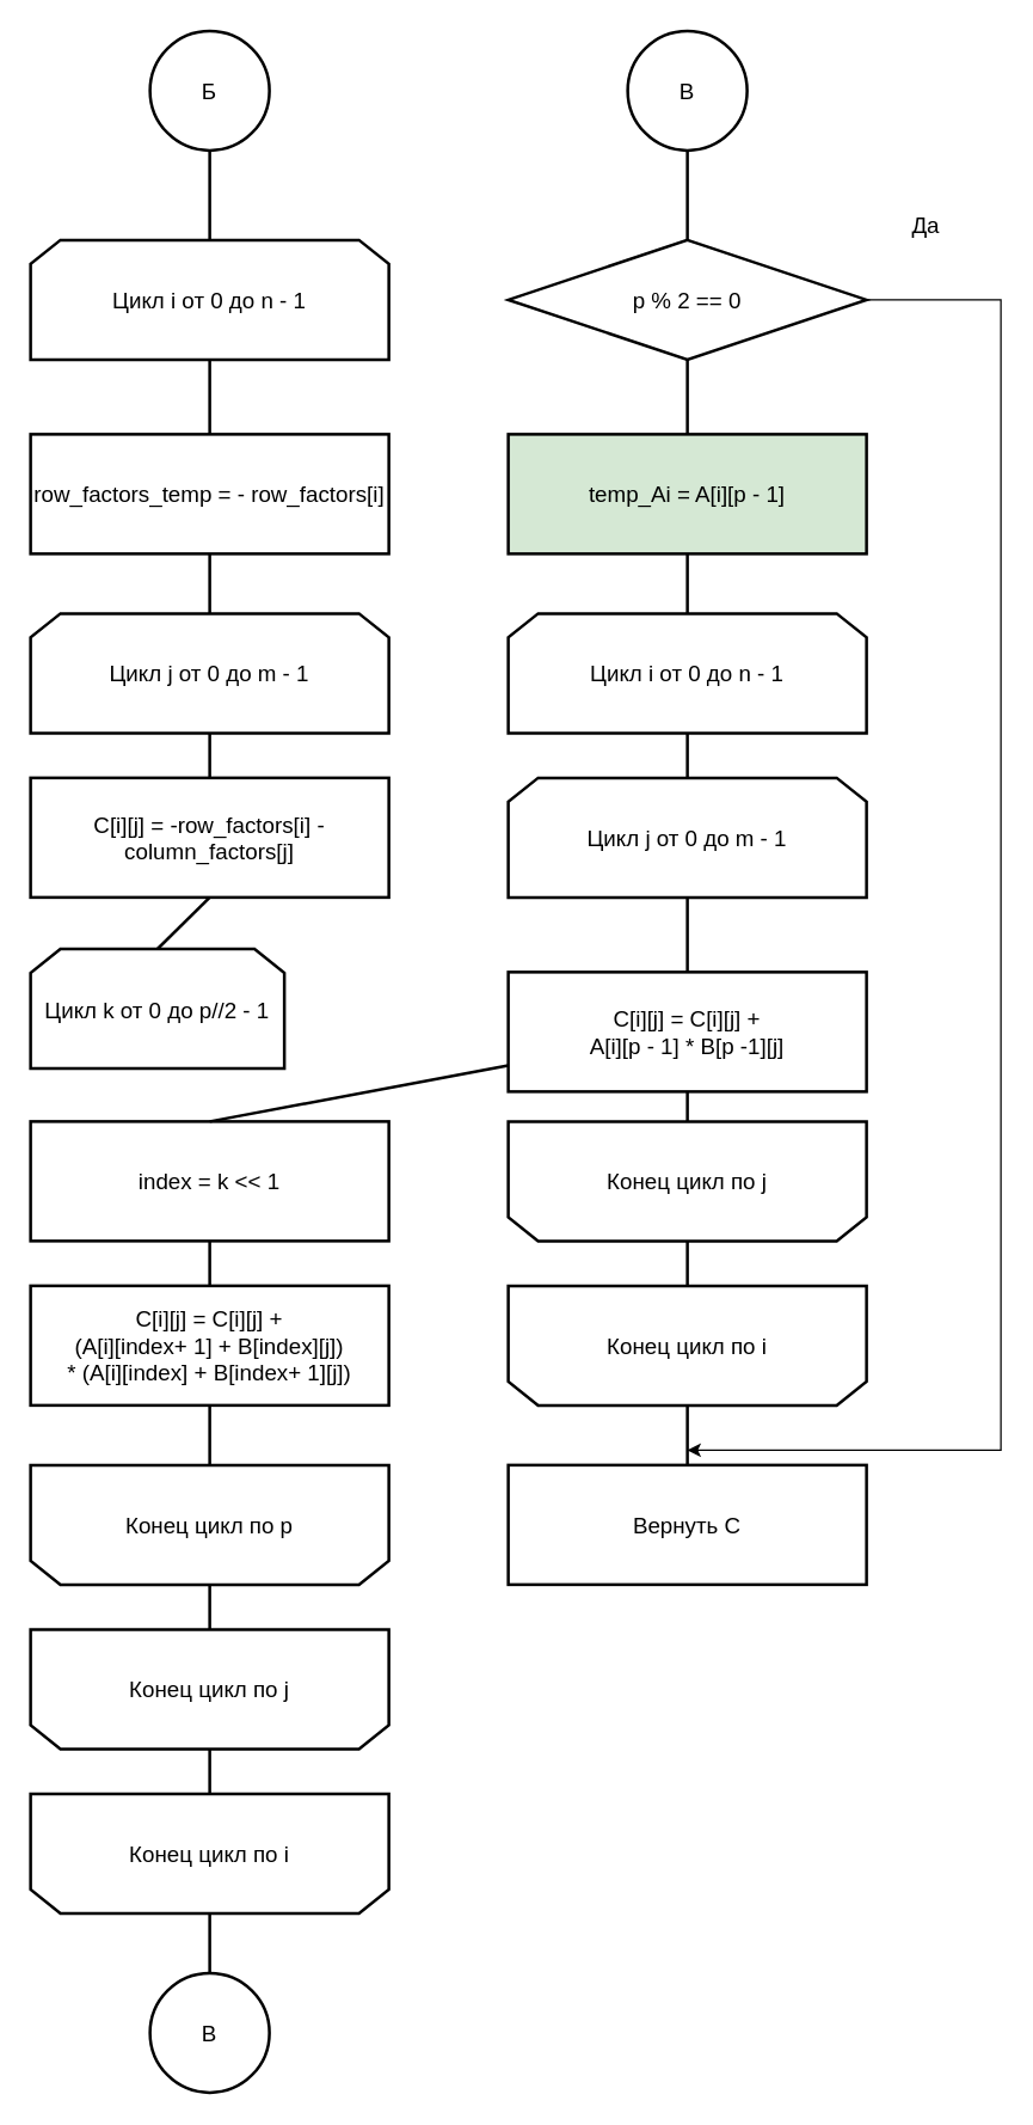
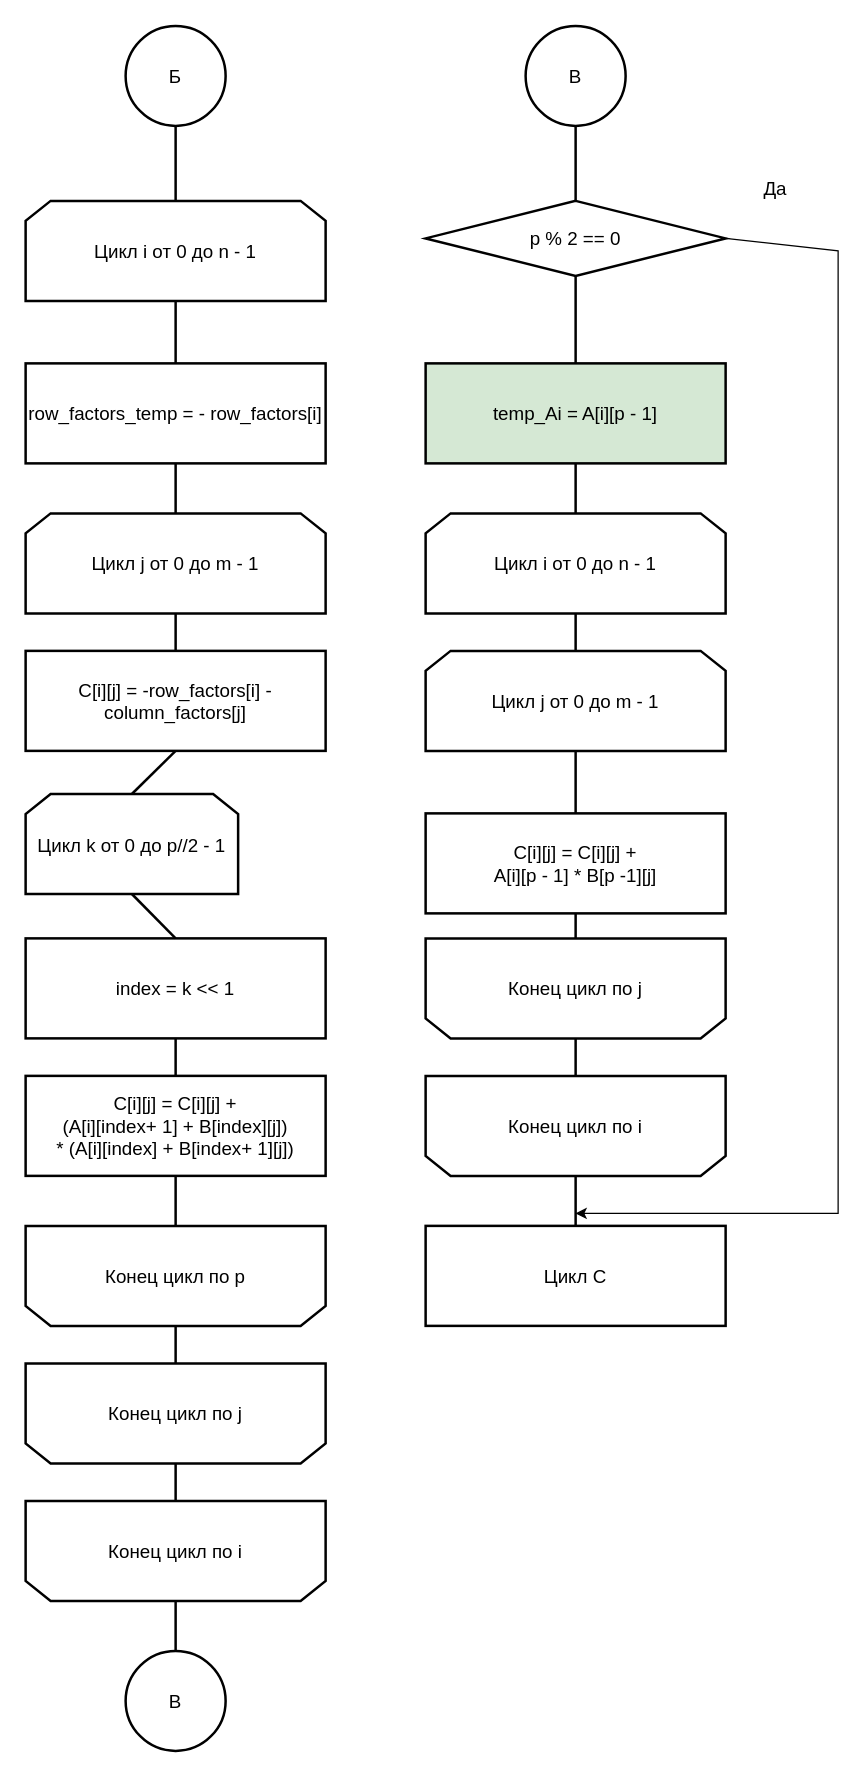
  <mxCell id="0" />
  <mxCell id="1" parent="0" />
  <mxCell id="2" value="Цикл i от 0 до n - 1" style="shape=loopLimit;whiteSpace=wrap;html=1;strokeWidth=2;fontSize=15;" parent="1" vertex="1"><mxGeometry x="20" y="160" width="240" height="80" as="geometry" /></mxCell>
  <mxCell id="3" value="Цикл j от 0 до m - 1" style="shape=loopLimit;whiteSpace=wrap;html=1;strokeWidth=2;fontSize=15;" parent="1" vertex="1"><mxGeometry x="20" y="410" width="240" height="80" as="geometry" /></mxCell>
  <mxCell id="4" value="Цикл k от 0 до p//2 - 1" style="shape=loopLimit;whiteSpace=wrap;html=1;strokeWidth=2;fontSize=15;" parent="1" vertex="1"><mxGeometry x="20" y="634.5" width="170" height="80" as="geometry" /></mxCell>
  <mxCell id="5" value="&lt;font style=&quot;font-size: 15px;&quot;&gt;C[i][j] = C[i][j] + &lt;br style=&quot;font-size: 15px;&quot;&gt;(A[i][index+ 1] + B[index][j]) &lt;br style=&quot;font-size: 15px;&quot;&gt;* (A[i][index] + B[index+ 1][j])&lt;br style=&quot;font-size: 15px;&quot;&gt;&lt;/font&gt;" style="rounded=0;whiteSpace=wrap;html=1;strokeWidth=2;fontSize=15;" parent="1" vertex="1"><mxGeometry x="20" y="860" width="240" height="80" as="geometry" /></mxCell>
  <mxCell id="6" value="Конец цикл по p" style="shape=loopLimit;whiteSpace=wrap;html=1;strokeWidth=2;direction=west;fontSize=15;" parent="1" vertex="1"><mxGeometry x="20" y="980" width="240" height="80" as="geometry" /></mxCell>
  <mxCell id="7" value="Конец цикл по j" style="shape=loopLimit;whiteSpace=wrap;html=1;strokeWidth=2;direction=west;fontSize=15;" parent="1" vertex="1"><mxGeometry x="20" y="1090" width="240" height="80" as="geometry" /></mxCell>
  <mxCell id="8" value="Конец цикл по i" style="shape=loopLimit;whiteSpace=wrap;html=1;strokeWidth=2;direction=west;fontSize=15;" parent="1" vertex="1"><mxGeometry x="20" y="1200" width="240" height="80" as="geometry" /></mxCell>
  <mxCell id="9" value="Б" style="ellipse;whiteSpace=wrap;html=1;aspect=fixed;strokeWidth=2;fontSize=15;" parent="1" vertex="1"><mxGeometry x="100" y="20" width="80" height="80" as="geometry" /></mxCell>
  <mxCell id="10" value="&lt;font style=&quot;font-size: 15px;&quot;&gt;C[i][j] = -row_factors[i] - column_factors[j]&lt;br style=&quot;font-size: 15px;&quot;&gt;&lt;/font&gt;" style="rounded=0;whiteSpace=wrap;html=1;strokeWidth=2;fontSize=15;" parent="1" vertex="1"><mxGeometry x="20" y="520" width="240" height="80" as="geometry" /></mxCell>
  <mxCell id="11" value="В" style="ellipse;whiteSpace=wrap;html=1;aspect=fixed;strokeWidth=2;fontSize=15;" parent="1" vertex="1"><mxGeometry x="420" y="20" width="80" height="80" as="geometry" /></mxCell>
- <mxCell id="12" value="p % 2 == 0" style="rhombus;whiteSpace=wrap;html=1;strokeWidth=2;fontSize=15;" parent="1" vertex="1"><mxGeometry x="340" y="160" width="240" height="80" as="geometry" /></mxCell>
+ <mxCell id="12" value="p % 2 == 0" style="rhombus;whiteSpace=wrap;html=1;strokeWidth=2;fontSize=15;" parent="1" vertex="1"><mxGeometry x="340" y="160" width="240" height="60" as="geometry" /></mxCell>
  <mxCell id="13" value="Цикл i от 0 до n - 1" style="shape=loopLimit;whiteSpace=wrap;html=1;strokeWidth=2;fontSize=15;" parent="1" vertex="1"><mxGeometry x="340" y="410" width="240" height="80" as="geometry" /></mxCell>
  <mxCell id="14" value="Цикл j от 0 до m - 1" style="shape=loopLimit;whiteSpace=wrap;html=1;strokeWidth=2;fontSize=15;" parent="1" vertex="1"><mxGeometry x="340" y="520" width="240" height="80" as="geometry" /></mxCell>
  <mxCell id="15" value="&lt;font style=&quot;font-size: 15px;&quot;&gt;C[i][j] = C[i][j] + &lt;br style=&quot;font-size: 15px;&quot;&gt;A[i][p - 1] * B[p -1][j]&lt;br style=&quot;font-size: 15px;&quot;&gt;&lt;/font&gt;" style="rounded=0;whiteSpace=wrap;html=1;strokeWidth=2;fontSize=15;" parent="1" vertex="1"><mxGeometry x="340" y="650" width="240" height="80" as="geometry" /></mxCell>
  <mxCell id="16" value="Конец цикл по j" style="shape=loopLimit;whiteSpace=wrap;html=1;strokeWidth=2;direction=west;fontSize=15;" parent="1" vertex="1"><mxGeometry x="340" y="750" width="240" height="80" as="geometry" /></mxCell>
  <mxCell id="17" value="Конец цикл по i" style="shape=loopLimit;whiteSpace=wrap;html=1;strokeWidth=2;direction=west;fontSize=15;" parent="1" vertex="1"><mxGeometry x="340" y="860" width="240" height="80" as="geometry" /></mxCell>
- <mxCell id="18" value="&lt;font style=&quot;font-size: 15px;&quot;&gt;Вернуть С&lt;br style=&quot;font-size: 15px;&quot;&gt;&lt;/font&gt;" style="rounded=0;whiteSpace=wrap;html=1;strokeWidth=2;fontSize=15;" parent="1" vertex="1"><mxGeometry x="340" y="980" width="240" height="80" as="geometry" /></mxCell>
+ <mxCell id="18" value="&lt;font style=&quot;font-size: 15px;&quot;&gt;Цикл С&lt;br style=&quot;font-size: 15px;&quot;&gt;&lt;/font&gt;" style="rounded=0;whiteSpace=wrap;html=1;strokeWidth=2;fontSize=15;" parent="1" vertex="1"><mxGeometry x="340" y="980" width="240" height="80" as="geometry" /></mxCell>
  <mxCell id="19" value="В" style="ellipse;whiteSpace=wrap;html=1;aspect=fixed;strokeWidth=2;fontSize=15;" parent="1" vertex="1"><mxGeometry x="100" y="1320" width="80" height="80" as="geometry" /></mxCell>
  <mxCell id="20" value="&lt;font style=&quot;font-size: 15px;&quot;&gt;row_factors_temp = - row_factors[i]&lt;br style=&quot;font-size: 15px;&quot;&gt;&lt;/font&gt;" style="rounded=0;whiteSpace=wrap;html=1;strokeWidth=2;fontSize=15;" parent="1" vertex="1"><mxGeometry x="20" y="290" width="240" height="80" as="geometry" /></mxCell>
  <mxCell id="21" value="&lt;font style=&quot;font-size: 15px;&quot;&gt;index = k &amp;lt;&amp;lt; 1&lt;br style=&quot;font-size: 15px;&quot;&gt;&lt;/font&gt;" style="rounded=0;whiteSpace=wrap;html=1;strokeWidth=2;fontSize=15;" parent="1" vertex="1"><mxGeometry x="20" y="750" width="240" height="80" as="geometry" /></mxCell>
  <mxCell id="22" value="&lt;font style=&quot;font-size: 15px;&quot;&gt;temp_Ai = A[i][p - 1]&lt;br style=&quot;font-size: 15px;&quot;&gt;&lt;/font&gt;" style="rounded=0;whiteSpace=wrap;html=1;strokeWidth=2;fontSize=15;fillColor=#d5e8d4;" parent="1" vertex="1"><mxGeometry x="340" y="290" width="240" height="80" as="geometry" /></mxCell>
  <mxCell id="23" value="" style="endArrow=none;html=1;rounded=0;strokeWidth=2;fontSize=15;entryX=0.5;entryY=1;entryDx=0;entryDy=0;exitX=0.5;exitY=0;exitDx=0;exitDy=0;" parent="1" source="2" target="9" edge="1"><mxGeometry width="50" height="50" relative="1" as="geometry"><mxPoint x="-30" y="250" as="sourcePoint" /><mxPoint x="20" y="200" as="targetPoint" /></mxGeometry></mxCell>
  <mxCell id="24" value="" style="endArrow=none;html=1;rounded=0;strokeWidth=2;fontSize=15;entryX=0.5;entryY=1;entryDx=0;entryDy=0;exitX=0.5;exitY=0;exitDx=0;exitDy=0;" parent="1" source="20" target="2" edge="1"><mxGeometry width="50" height="50" relative="1" as="geometry"><mxPoint x="-30" y="250" as="sourcePoint" /><mxPoint x="20" y="200" as="targetPoint" /></mxGeometry></mxCell>
  <mxCell id="25" value="" style="endArrow=none;html=1;rounded=0;strokeWidth=2;fontSize=15;entryX=0.5;entryY=1;entryDx=0;entryDy=0;exitX=0.5;exitY=0;exitDx=0;exitDy=0;" parent="1" source="3" target="20" edge="1"><mxGeometry width="50" height="50" relative="1" as="geometry"><mxPoint x="140" y="400" as="sourcePoint" /><mxPoint x="20" y="200" as="targetPoint" /></mxGeometry></mxCell>
  <mxCell id="26" value="" style="endArrow=none;html=1;rounded=0;strokeWidth=2;fontSize=15;entryX=0.5;entryY=1;entryDx=0;entryDy=0;exitX=0.5;exitY=0;exitDx=0;exitDy=0;" parent="1" source="10" target="3" edge="1"><mxGeometry width="50" height="50" relative="1" as="geometry"><mxPoint x="-30" y="250" as="sourcePoint" /><mxPoint x="20" y="200" as="targetPoint" /></mxGeometry></mxCell>
  <mxCell id="27" value="" style="endArrow=none;html=1;rounded=0;strokeWidth=2;fontSize=15;entryX=0.5;entryY=1;entryDx=0;entryDy=0;exitX=0.5;exitY=0;exitDx=0;exitDy=0;" parent="1" source="12" target="11" edge="1"><mxGeometry width="50" height="50" relative="1" as="geometry"><mxPoint x="370" as="sourcePoint" y="130" /><mxPoint x="420" y="80" as="targetPoint" /></mxGeometry></mxCell>
  <mxCell id="28" value="" style="endArrow=none;html=1;rounded=0;strokeWidth=2;fontSize=15;exitX=0.5;exitY=1;exitDx=0;exitDy=0;entryX=0.5;entryY=0;entryDx=0;entryDy=0;" parent="1" source="12" target="22" edge="1"><mxGeometry width="50" height="50" relative="1" as="geometry"><mxPoint x="-30" y="250" as="sourcePoint" /><mxPoint x="20" y="200" as="targetPoint" /></mxGeometry></mxCell>
  <mxCell id="29" value="" style="endArrow=none;html=1;rounded=0;strokeWidth=2;fontSize=15;entryX=0.5;entryY=1;entryDx=0;entryDy=0;exitX=0.5;exitY=0;exitDx=0;exitDy=0;" parent="1" source="4" target="10" edge="1"><mxGeometry width="50" height="50" relative="1" as="geometry"><mxPoint x="-30" y="250" as="sourcePoint" /><mxPoint x="20" y="200" as="targetPoint" /></mxGeometry></mxCell>
  <mxCell id="30" value="" style="endArrow=none;html=1;rounded=0;strokeWidth=2;fontSize=15;entryX=0.5;entryY=0;entryDx=0;entryDy=0;exitX=0.5;exitY=1;exitDx=0;exitDy=0;" parent="1" source="7" target="6" edge="1"><mxGeometry width="50" height="50" relative="1" as="geometry"><mxPoint x="-30" y="620" as="sourcePoint" /><mxPoint x="20" y="570" as="targetPoint" /></mxGeometry></mxCell>
  <mxCell id="31" value="" style="endArrow=none;html=1;rounded=0;strokeWidth=2;fontSize=15;exitX=0.5;exitY=1;exitDx=0;exitDy=0;entryX=0.5;entryY=1;entryDx=0;entryDy=0;" parent="1" source="5" target="6" edge="1"><mxGeometry width="50" height="50" relative="1" as="geometry"><mxPoint x="-30" y="620" as="sourcePoint" /><mxPoint x="20" y="570" as="targetPoint" /></mxGeometry></mxCell>
  <mxCell id="32" value="" style="endArrow=none;html=1;rounded=0;strokeWidth=2;fontSize=15;exitX=0.5;exitY=1;exitDx=0;exitDy=0;entryX=0.5;entryY=0;entryDx=0;entryDy=0;" parent="1" source="21" target="5" edge="1"><mxGeometry width="50" height="50" relative="1" as="geometry"><mxPoint x="-30" y="620" as="sourcePoint" /><mxPoint x="20" y="570" as="targetPoint" /></mxGeometry></mxCell>
- <mxCell id="33" value="" style="endArrow=none;html=1;rounded=0;strokeWidth=2;fontSize=15;exitX=0.5;exitY=0;exitDx=0;exitDy=0;" parent="1" source="21" target="15" edge="1"><mxGeometry width="50" height="50" relative="1" as="geometry"><mxPoint x="-30" y="620" as="sourcePoint" /><mxPoint x="20" y="570" as="targetPoint" /></mxGeometry></mxCell>
+ <mxCell id="33" value="" style="endArrow=none;html=1;rounded=0;strokeWidth=2;fontSize=15;entryX=0.5;entryY=1;entryDx=0;entryDy=0;exitX=0.5;exitY=0;exitDx=0;exitDy=0;" parent="1" source="21" target="4" edge="1"><mxGeometry width="50" height="50" relative="1" as="geometry"><mxPoint x="-30" y="620" as="sourcePoint" /><mxPoint x="20" y="570" as="targetPoint" /></mxGeometry></mxCell>
  <mxCell id="34" value="" style="endArrow=none;html=1;rounded=0;strokeWidth=2;fontSize=15;exitX=0.5;exitY=0;exitDx=0;exitDy=0;entryX=0.5;entryY=0;entryDx=0;entryDy=0;" parent="1" source="8" target="19" edge="1"><mxGeometry width="50" height="50" relative="1" as="geometry"><mxPoint x="-30" y="980" as="sourcePoint" /><mxPoint x="20" y="930" as="targetPoint" /></mxGeometry></mxCell>
  <mxCell id="35" value="" style="endArrow=none;html=1;rounded=0;strokeWidth=2;fontSize=15;entryX=0.5;entryY=0;entryDx=0;entryDy=0;exitX=0.5;exitY=1;exitDx=0;exitDy=0;" parent="1" source="8" target="7" edge="1"><mxGeometry width="50" height="50" relative="1" as="geometry"><mxPoint x="-30" y="980" as="sourcePoint" /><mxPoint x="20" y="930" as="targetPoint" /></mxGeometry></mxCell>
  <mxCell id="36" value="" style="endArrow=none;html=1;rounded=0;strokeWidth=2;fontSize=15;entryX=0.5;entryY=1;entryDx=0;entryDy=0;exitX=0.5;exitY=0;exitDx=0;exitDy=0;" parent="1" source="15" target="14" edge="1"><mxGeometry width="50" height="50" relative="1" as="geometry"><mxPoint x="460" y="630" as="sourcePoint" /><mxPoint x="20" y="200" as="targetPoint" /></mxGeometry></mxCell>
  <mxCell id="37" value="" style="endArrow=none;html=1;rounded=0;strokeWidth=2;fontSize=15;entryX=0.5;entryY=1;entryDx=0;entryDy=0;exitX=0.5;exitY=0;exitDx=0;exitDy=0;" parent="1" source="14" target="13" edge="1"><mxGeometry width="50" height="50" relative="1" as="geometry"><mxPoint x="-30" y="250" as="sourcePoint" /><mxPoint x="20" y="200" as="targetPoint" /></mxGeometry></mxCell>
  <mxCell id="38" value="" style="endArrow=none;html=1;rounded=0;strokeWidth=2;fontSize=15;entryX=0.5;entryY=1;entryDx=0;entryDy=0;exitX=0.5;exitY=0;exitDx=0;exitDy=0;" parent="1" source="13" target="22" edge="1"><mxGeometry width="50" height="50" relative="1" as="geometry"><mxPoint x="-30" y="250" as="sourcePoint" /><mxPoint x="20" y="200" as="targetPoint" /></mxGeometry></mxCell>
  <mxCell id="39" value="" style="endArrow=none;html=1;rounded=0;strokeWidth=2;fontSize=15;entryX=0.5;entryY=1;entryDx=0;entryDy=0;exitX=0.5;exitY=1;exitDx=0;exitDy=0;" parent="1" source="16" target="15" edge="1"><mxGeometry width="50" height="50" relative="1" as="geometry"><mxPoint x="-30" y="620" as="sourcePoint" /><mxPoint x="20" y="570" as="targetPoint" /></mxGeometry></mxCell>
  <mxCell id="40" value="" style="endArrow=none;html=1;rounded=0;strokeWidth=2;fontSize=15;entryX=0.5;entryY=0;entryDx=0;entryDy=0;exitX=0.5;exitY=0;exitDx=0;exitDy=0;" parent="1" source="18" target="17" edge="1"><mxGeometry width="50" height="50" relative="1" as="geometry"><mxPoint x="-30" y="980" as="sourcePoint" /><mxPoint x="20" y="930" as="targetPoint" /></mxGeometry></mxCell>
  <mxCell id="41" value="" style="endArrow=none;html=1;rounded=0;strokeWidth=2;fontSize=15;entryX=0.5;entryY=0;entryDx=0;entryDy=0;exitX=0.5;exitY=1;exitDx=0;exitDy=0;" parent="1" source="17" target="16" edge="1"><mxGeometry width="50" height="50" relative="1" as="geometry"><mxPoint x="-30" y="980" as="sourcePoint" /><mxPoint x="20" y="930" as="targetPoint" /></mxGeometry></mxCell>
  <mxCell id="42" value="Да" style="text;html=1;strokeColor=none;fillColor=none;align=center;verticalAlign=middle;whiteSpace=wrap;rounded=0;fontSize=15;" parent="1" vertex="1"><mxGeometry x="590" y="135" width="60" height="30" as="geometry" /></mxCell>
  <mxCell id="43" value="" style="endArrow=classic;html=1;rounded=0;exitX=1;exitY=0.5;exitDx=0;exitDy=0;" edge="1" parent="1" source="12"><mxGeometry width="50" height="50" relative="1" as="geometry"><mxPoint x="-30" y="470" as="sourcePoint" /><mxPoint x="460" y="970" as="targetPoint" /><Array as="points"><mxPoint x="670" y="200" /><mxPoint x="670" y="970" /></Array></mxGeometry></mxCell>
